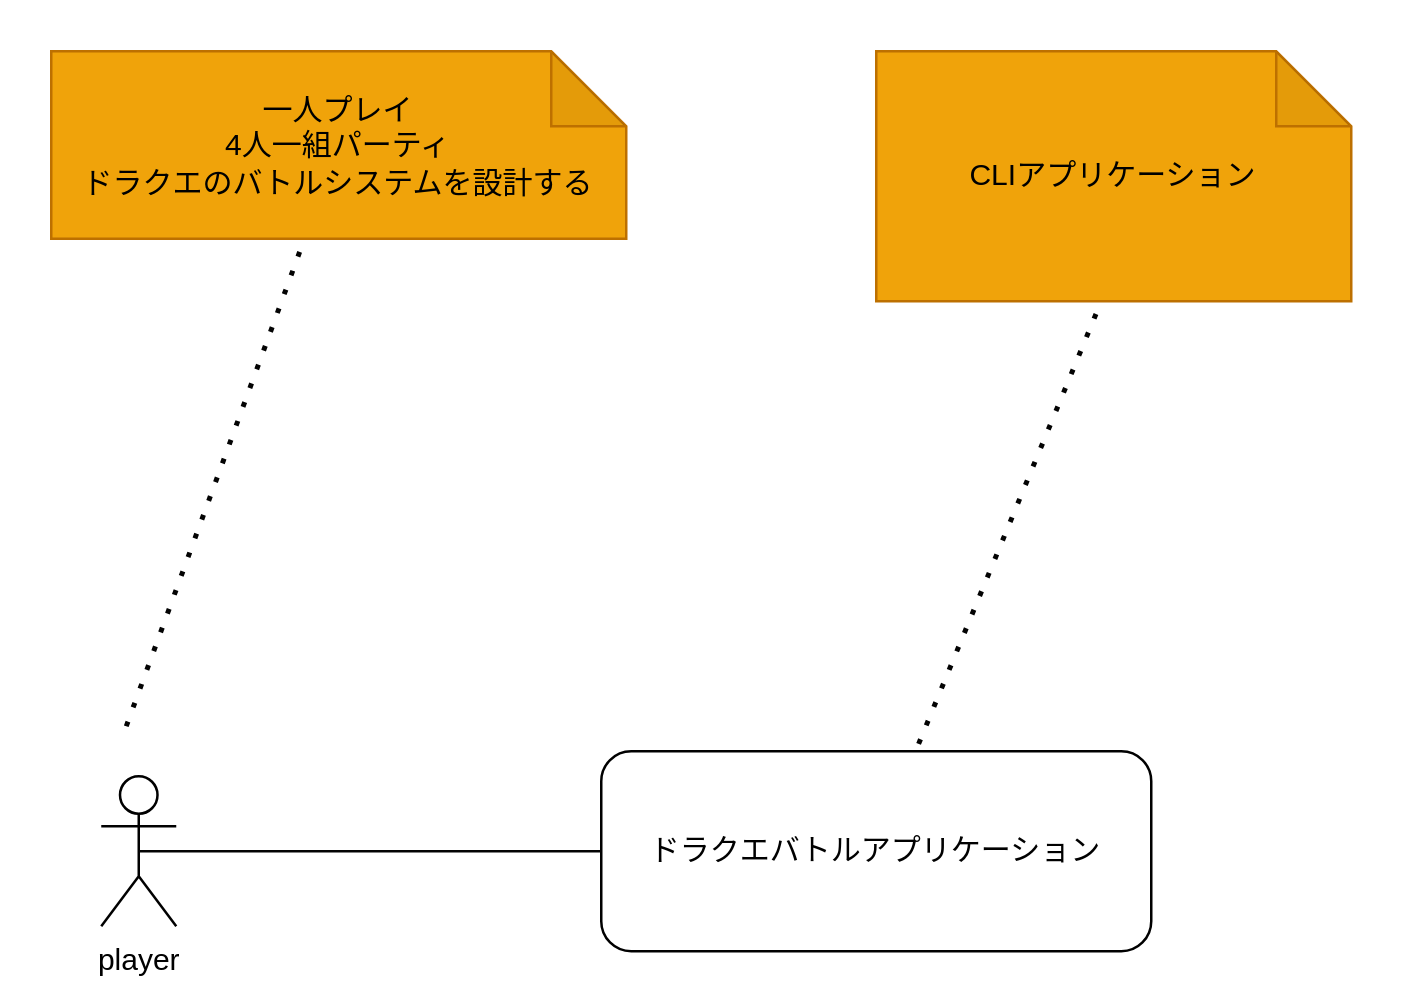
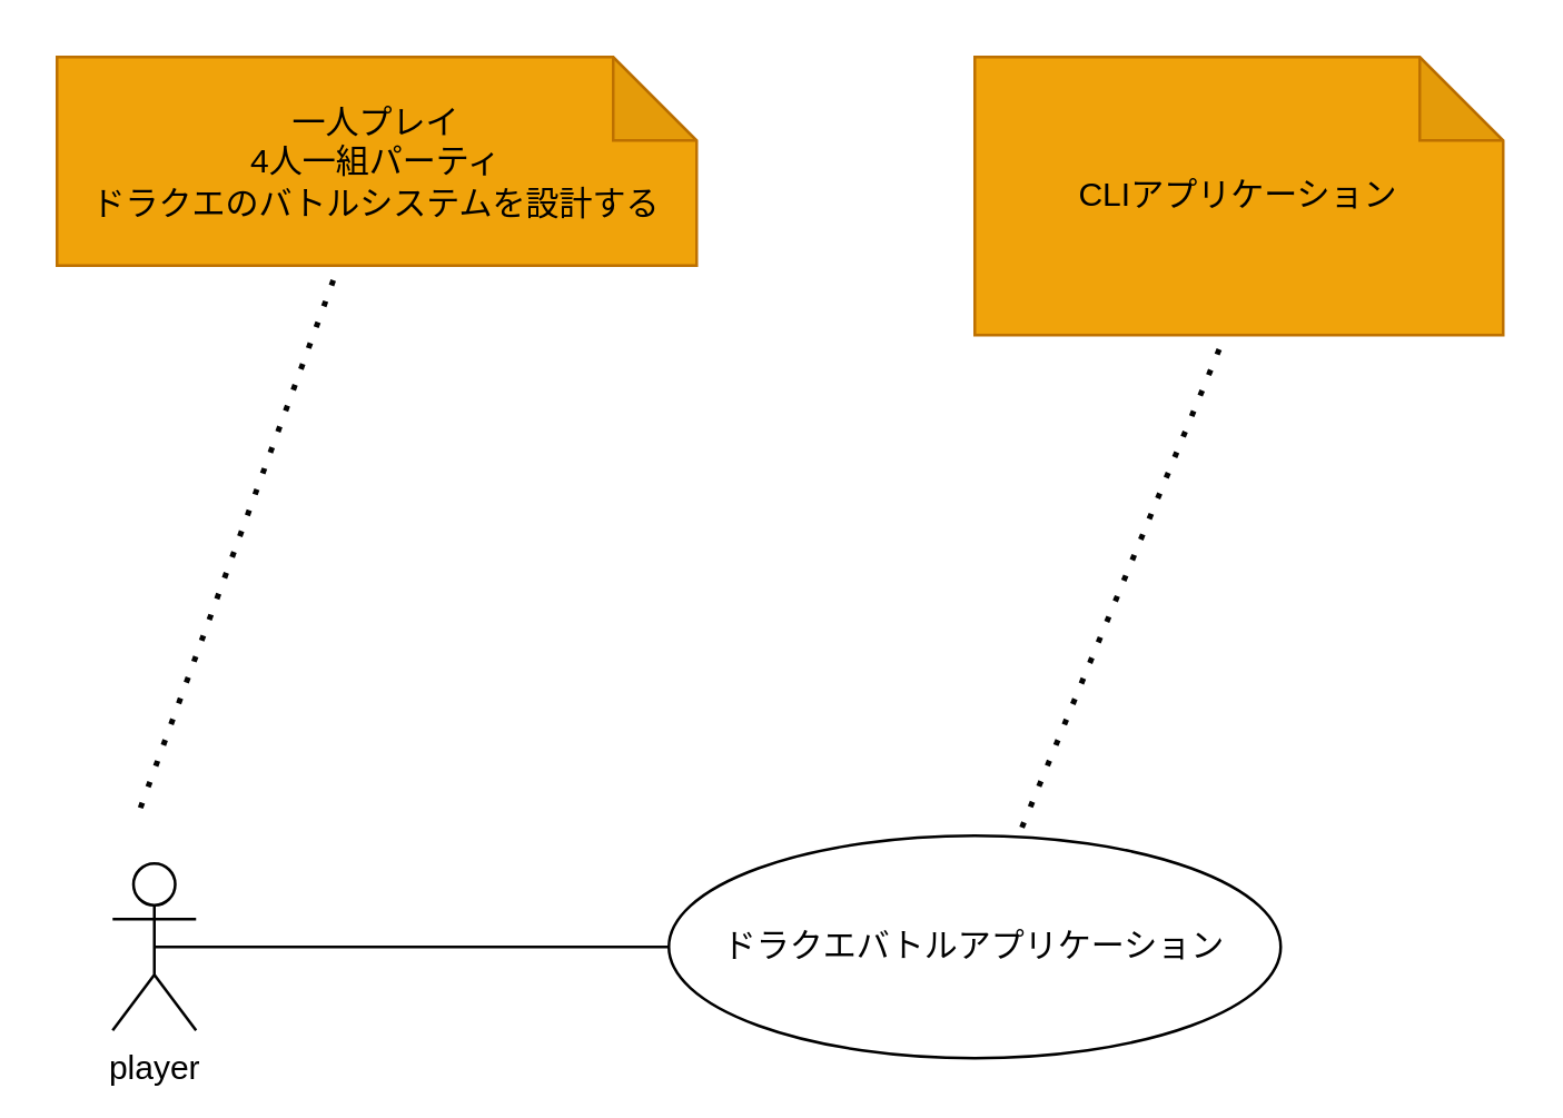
  <mxCell id="0" />
  <mxCell id="1" parent="0" />
- <mxCell id="2" value="ドラクエバトルアプリケーション" style="whiteSpace=wrap;html=1;rounded=1;" vertex="1" parent="1"><mxGeometry x="240" y="300" width="220" height="80" as="geometry" /></mxCell>
+ <mxCell id="2" value="ドラクエバトルアプリケーション" style="ellipse;whiteSpace=wrap;html=1;" vertex="1" parent="1"><mxGeometry x="240" y="300" width="220" height="80" as="geometry" /></mxCell>
  <mxCell id="3" value="&lt;font color=&quot;#000000&quot;&gt;player&lt;/font&gt;" style="shape=umlActor;verticalLabelPosition=bottom;verticalAlign=top;html=1;outlineConnect=0;strokeColor=#000000;fillColor=none;" vertex="1" parent="1"><mxGeometry x="40" y="310" width="30" height="60" as="geometry" /></mxCell>
  <mxCell id="4" value="" style="endArrow=none;html=1;entryX=0;entryY=0.5;entryDx=0;entryDy=0;strokeColor=#030303;endSize=12;startSize=12;" edge="1" parent="1" target="2"><mxGeometry width="50" height="50" relative="1" as="geometry"><mxPoint x="55" y="340" as="sourcePoint" /><mxPoint x="260" y="310" as="targetPoint" /></mxGeometry></mxCell>
  <mxCell id="5" value="CLIアプリケーション" style="shape=note;whiteSpace=wrap;html=1;backgroundOutline=1;darkOpacity=0.05;strokeColor=#BD7000;fontColor=#000000;fillColor=#f0a30a;" vertex="1" parent="1"><mxGeometry x="350" y="20" width="190" height="100" as="geometry" /></mxCell>
  <mxCell id="6" value="" style="endArrow=none;dashed=1;html=1;dashPattern=1 3;strokeWidth=2;strokeColor=#030303;fontColor=#000000;startSize=12;endSize=12;exitX=0.577;exitY=-0.037;exitDx=0;exitDy=0;exitPerimeter=0;" edge="1" parent="1" source="2"><mxGeometry width="50" height="50" relative="1" as="geometry"><mxPoint x="390" y="170" as="sourcePoint" /><mxPoint x="440" y="120" as="targetPoint" /></mxGeometry></mxCell>
  <mxCell id="7" value="一人プレイ&lt;br&gt;4人一組パーティ&lt;br&gt;ドラクエのバトルシステムを設計する" style="shape=note;whiteSpace=wrap;html=1;backgroundOutline=1;darkOpacity=0.05;strokeColor=#BD7000;fontColor=#000000;fillColor=#f0a30a;" vertex="1" parent="1"><mxGeometry x="20" y="20" width="230" height="75" as="geometry" /></mxCell>
  <mxCell id="8" value="" style="endArrow=none;dashed=1;html=1;dashPattern=1 3;strokeWidth=2;strokeColor=#030303;fontColor=#000000;startSize=12;endSize=12;" edge="1" parent="1" target="7"><mxGeometry width="50" height="50" relative="1" as="geometry"><mxPoint x="50" y="290" as="sourcePoint" /><mxPoint x="100" y="240" as="targetPoint" /></mxGeometry></mxCell>
